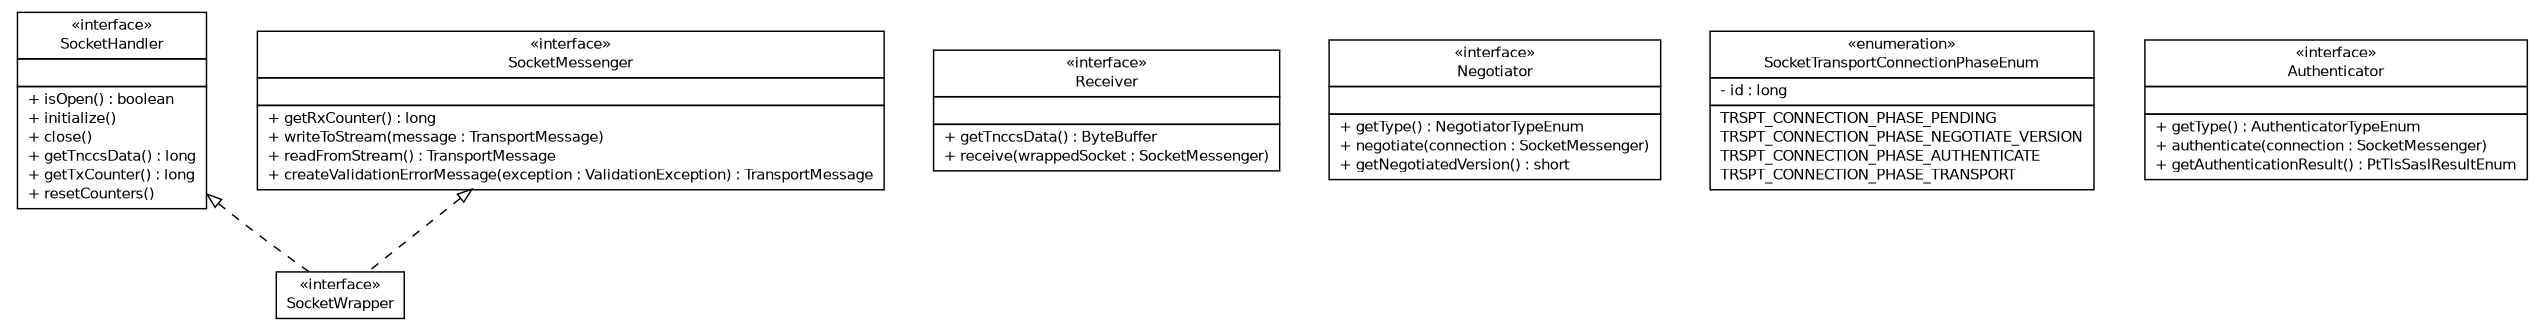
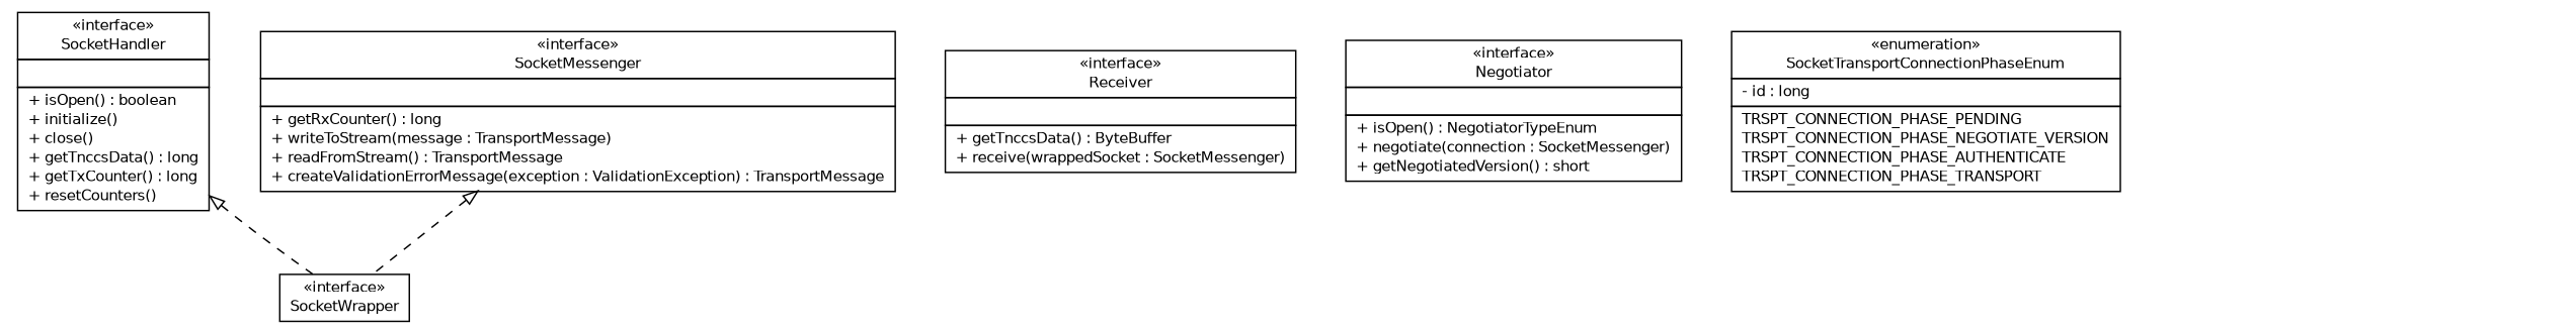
  digraph {
    nodesep=0.25
    ranksep=0.5
    node [fontcolor=black fontname=Helvetica fontsize=10.0 shape=plaintext]
    edge [arrowtail=empty dir=back fontname=Helvetica fontsize=10 headport=p labelfontname=Helvetica labelfontsize=10 style=dashed tailport=p]
    n1 [label=<<table title="org.ietf.nea.pt.socket.SocketWrapper" border="0" cellborder="1" cellspacing="0" cellpadding="2" port="p" href="./SocketWrapper.html"> 		<tr><td><table border="0" cellspacing="0" cellpadding="1"> <tr><td align="center" balign="center"> &#171;interface&#187; </td></tr> <tr><td align="center" balign="center"> SocketWrapper </td></tr> 		</table></td></tr> 		</table>>]
    n2 [label=<<table title="org.ietf.nea.pt.socket.Receiver" border="0" cellborder="1" cellspacing="0" cellpadding="2" port="p" href="./Receiver.html"> 		<tr><td><table border="0" cellspacing="0" cellpadding="1"> <tr><td align="center" balign="center"> &#171;interface&#187; </td></tr> <tr><td align="center" balign="center"> Receiver </td></tr> 		</table></td></tr> 		<tr><td><table border="0" cellspacing="0" cellpadding="1"> <tr><td align="left" balign="left">  </td></tr> 		</table></td></tr> 		<tr><td><table border="0" cellspacing="0" cellpadding="1"> <tr><td align="left" balign="left"> + getTnccsData() : ByteBuffer </td></tr> <tr><td align="left" balign="left"> + receive(wrappedSocket : SocketMessenger) </td></tr> 		</table></td></tr> 		</table>>]
-   n3 [label=<<table title="org.ietf.nea.pt.socket.Negotiator" border="0" cellborder="1" cellspacing="0" cellpadding="2" port="p" href="./Negotiator.html"> 		<tr><td><table border="0" cellspacing="0" cellpadding="1"> <tr><td align="center" balign="center"> &#171;interface&#187; </td></tr> <tr><td align="center" balign="center"> Negotiator </td></tr> 		</table></td></tr> 		<tr><td><table border="0" cellspacing="0" cellpadding="1"> <tr><td align="left" balign="left">  </td></tr> 		</table></td></tr> 		<tr><td><table border="0" cellspacing="0" cellpadding="1"> <tr><td align="left" balign="left"> + getType() : NegotiatorTypeEnum </td></tr> <tr><td align="left" balign="left"> + negotiate(connection : SocketMessenger) </td></tr> <tr><td align="left" balign="left"> + getNegotiatedVersion() : short </td></tr> 		</table></td></tr> 		</table>>]
+   n3 [label=<<table title="org.ietf.nea.pt.socket.Negotiator" border="0" cellborder="1" cellspacing="0" cellpadding="2" port="p" href="./Negotiator.html"> 		<tr><td><table border="0" cellspacing="0" cellpadding="1"> <tr><td align="center" balign="center"> &#171;interface&#187; </td></tr> <tr><td align="center" balign="center"> Negotiator </td></tr> 		</table></td></tr> 		<tr><td><table border="0" cellspacing="0" cellpadding="1"> <tr><td align="left" balign="left">  </td></tr> 		</table></td></tr> 		<tr><td><table border="0" cellspacing="0" cellpadding="1"> <tr><td align="left" balign="left"> + isOpen() : NegotiatorTypeEnum </td></tr> <tr><td align="left" balign="left"> + negotiate(connection : SocketMessenger) </td></tr> <tr><td align="left" balign="left"> + getNegotiatedVersion() : short </td></tr> 		</table></td></tr> 		</table>>]
    n4 [label=<<table title="org.ietf.nea.pt.socket.SocketHandler" border="0" cellborder="1" cellspacing="0" cellpadding="2" port="p" href="./SocketHandler.html"> 		<tr><td><table border="0" cellspacing="0" cellpadding="1"> <tr><td align="center" balign="center"> &#171;interface&#187; </td></tr> <tr><td align="center" balign="center"> SocketHandler </td></tr> 		</table></td></tr> 		<tr><td><table border="0" cellspacing="0" cellpadding="1"> <tr><td align="left" balign="left">  </td></tr> 		</table></td></tr> 		<tr><td><table border="0" cellspacing="0" cellpadding="1"> <tr><td align="left" balign="left"> + isOpen() : boolean </td></tr> <tr><td align="left" balign="left"> + initialize() </td></tr> <tr><td align="left" balign="left"> + close() </td></tr> <tr><td align="left" balign="left"> + getTnccsData() : long </td></tr> <tr><td align="left" balign="left"> + getTxCounter() : long </td></tr> <tr><td align="left" balign="left"> + resetCounters() </td></tr> 		</table></td></tr> 		</table>>]
    n5 [label=<<table title="org.ietf.nea.pt.socket.SocketMessenger" border="0" cellborder="1" cellspacing="0" cellpadding="2" port="p" href="./SocketMessenger.html"> 		<tr><td><table border="0" cellspacing="0" cellpadding="1"> <tr><td align="center" balign="center"> &#171;interface&#187; </td></tr> <tr><td align="center" balign="center"> SocketMessenger </td></tr> 		</table></td></tr> 		<tr><td><table border="0" cellspacing="0" cellpadding="1"> <tr><td align="left" balign="left">  </td></tr> 		</table></td></tr> 		<tr><td><table border="0" cellspacing="0" cellpadding="1"> <tr><td align="left" balign="left"> + getRxCounter() : long </td></tr> <tr><td align="left" balign="left"> + writeToStream(message : TransportMessage) </td></tr> <tr><td align="left" balign="left"> + readFromStream() : TransportMessage </td></tr> <tr><td align="left" balign="left"> + createValidationErrorMessage(exception : ValidationException) : TransportMessage </td></tr> 		</table></td></tr> 		</table>>]
    n6 [label=<<table title="org.ietf.nea.pt.socket.SocketTransportConnectionPhaseEnum" border="0" cellborder="1" cellspacing="0" cellpadding="2" port="p" href="./SocketTransportConnectionPhaseEnum.html"> 		<tr><td><table border="0" cellspacing="0" cellpadding="1"> <tr><td align="center" balign="center"> &#171;enumeration&#187; </td></tr> <tr><td align="center" balign="center"> SocketTransportConnectionPhaseEnum </td></tr> 		</table></td></tr> 		<tr><td><table border="0" cellspacing="0" cellpadding="1"> <tr><td align="left" balign="left"> - id : long </td></tr> 		</table></td></tr> 		<tr><td><table border="0" cellspacing="0" cellpadding="1"> <tr><td align="left" balign="left"> TRSPT_CONNECTION_PHASE_PENDING </td></tr> <tr><td align="left" balign="left"> TRSPT_CONNECTION_PHASE_NEGOTIATE_VERSION </td></tr> <tr><td align="left" balign="left"> TRSPT_CONNECTION_PHASE_AUTHENTICATE </td></tr> <tr><td align="left" balign="left"> TRSPT_CONNECTION_PHASE_TRANSPORT </td></tr> 		</table></td></tr> 		</table>>]
-   n7 [label=<<table title="org.ietf.nea.pt.socket.Authenticator" border="0" cellborder="1" cellspacing="0" cellpadding="2" port="p" href="./Authenticator.html"> 		<tr><td><table border="0" cellspacing="0" cellpadding="1"> <tr><td align="center" balign="center"> &#171;interface&#187; </td></tr> <tr><td align="center" balign="center"> Authenticator </td></tr> 		</table></td></tr> 		<tr><td><table border="0" cellspacing="0" cellpadding="1"> <tr><td align="left" balign="left">  </td></tr> 		</table></td></tr> 		<tr><td><table border="0" cellspacing="0" cellpadding="1"> <tr><td align="left" balign="left"> + getType() : AuthenticatorTypeEnum </td></tr> <tr><td align="left" balign="left"> + authenticate(connection : SocketMessenger) </td></tr> <tr><td align="left" balign="left"> + getAuthenticationResult() : PtTlsSaslResultEnum </td></tr> 		</table></td></tr> 		</table>>]
    n4 -> n1
    n5 -> n1
  }
